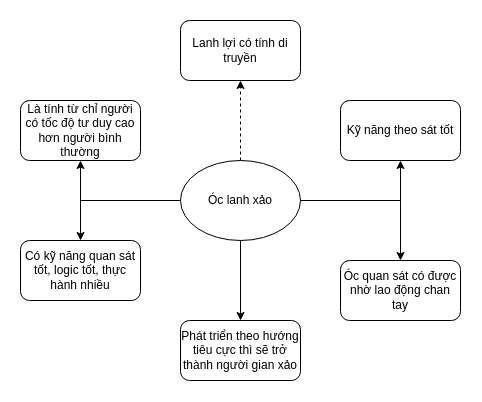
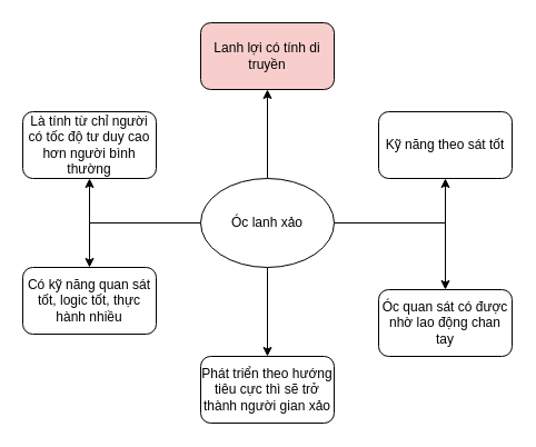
  <mxCell id="0" />
  <mxCell id="1" parent="0" />
- <mxCell id="2" style="edgeStyle=orthogonalEdgeStyle;rounded=0;orthogonalLoop=1;jettySize=auto;html=1;dashed=1;" edge="1" parent="1" source="8" target="11"><mxGeometry relative="1" as="geometry" /></mxCell>
+ <mxCell id="2" style="edgeStyle=orthogonalEdgeStyle;rounded=0;orthogonalLoop=1;jettySize=auto;html=1;" edge="1" parent="1" source="8" target="11"><mxGeometry relative="1" as="geometry" /></mxCell>
  <mxCell id="3" style="edgeStyle=orthogonalEdgeStyle;rounded=0;orthogonalLoop=1;jettySize=auto;html=1;entryX=0.5;entryY=1;entryDx=0;entryDy=0;" edge="1" parent="1" source="8" target="12"><mxGeometry relative="1" as="geometry" /></mxCell>
  <mxCell id="4" style="edgeStyle=orthogonalEdgeStyle;rounded=0;orthogonalLoop=1;jettySize=auto;html=1;entryX=0.5;entryY=0;entryDx=0;entryDy=0;" edge="1" parent="1" source="8" target="13"><mxGeometry relative="1" as="geometry" /></mxCell>
  <mxCell id="5" style="edgeStyle=orthogonalEdgeStyle;rounded=0;orthogonalLoop=1;jettySize=auto;html=1;entryX=0.5;entryY=1;entryDx=0;entryDy=0;" edge="1" parent="1" source="8" target="9"><mxGeometry relative="1" as="geometry" /></mxCell>
  <mxCell id="6" style="edgeStyle=orthogonalEdgeStyle;rounded=0;orthogonalLoop=1;jettySize=auto;html=1;entryX=0.5;entryY=0;entryDx=0;entryDy=0;" edge="1" parent="1" source="8" target="10"><mxGeometry relative="1" as="geometry" /></mxCell>
  <mxCell id="7" style="edgeStyle=orthogonalEdgeStyle;rounded=0;orthogonalLoop=1;jettySize=auto;html=1;entryX=0.5;entryY=0;entryDx=0;entryDy=0;" edge="1" parent="1" source="8" target="14"><mxGeometry relative="1" as="geometry" /></mxCell>
  <mxCell id="8" value="Óc lanh xảo" style="ellipse;whiteSpace=wrap;html=1;" vertex="1" parent="1"><mxGeometry x="180" y="160" width="120" height="80" as="geometry" /></mxCell>
  <mxCell id="9" value="Là tính từ chỉ người có tốc độ tư duy cao hơn người bình thường" style="rounded=1;whiteSpace=wrap;html=1;" vertex="1" parent="1"><mxGeometry x="20" y="100" width="120" height="60" as="geometry" /></mxCell>
  <mxCell id="10" value="Có kỹ năng quan sát tốt, logic tốt, thực hành nhiều" style="rounded=1;whiteSpace=wrap;html=1;" vertex="1" parent="1"><mxGeometry x="20" y="240" width="120" height="60" as="geometry" /></mxCell>
- <mxCell id="11" value="Lanh lợi có tính di truyền" style="rounded=1;whiteSpace=wrap;html=1;" vertex="1" parent="1"><mxGeometry x="180" y="20" width="120" height="60" as="geometry" /></mxCell>
+ <mxCell id="11" value="Lanh lợi có tính di truyền" style="rounded=1;whiteSpace=wrap;html=1;fillColor=#f8cecc;" vertex="1" parent="1"><mxGeometry x="180" y="20" width="120" height="60" as="geometry" /></mxCell>
  <mxCell id="12" value="Kỹ năng theo sát tốt" style="rounded=1;whiteSpace=wrap;html=1;" vertex="1" parent="1"><mxGeometry x="340" y="100" width="120" height="60" as="geometry" /></mxCell>
  <mxCell id="13" value="Óc quan sát có được nhờ lao động chan tay" style="rounded=1;whiteSpace=wrap;html=1;" vertex="1" parent="1"><mxGeometry x="340" y="260" width="120" height="60" as="geometry" /></mxCell>
  <mxCell id="14" value="Phát triển theo hướng tiêu cực thì sẽ trở thành người gian xảo" style="rounded=1;whiteSpace=wrap;html=1;" vertex="1" parent="1"><mxGeometry x="180" y="320" width="120" height="60" as="geometry" /></mxCell>
